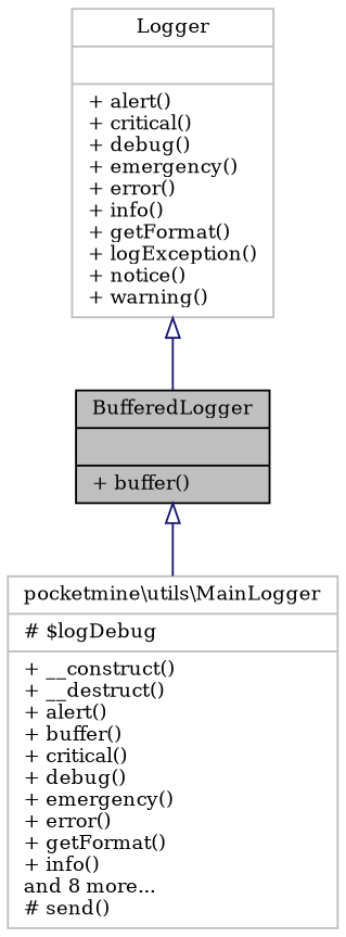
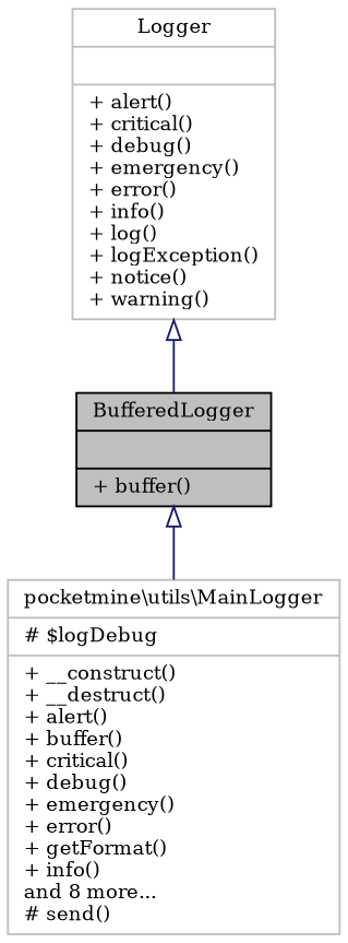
  digraph {
    fontname="DejaVu Serif"
    node [color=grey75 fillcolor=white fontname="DejaVu Serif" fontsize=10 shape=record style=filled]
    edge [arrowtail=onormal color=midnightblue dir=back fontname="DejaVu Serif" fontsize=10 labelfontname=Helvetica labelfontsize=10 style=solid]
    n1 [color=black fillcolor=grey75 fontcolor=black height=0.2 label="{BufferedLogger\n||+ buffer()\l}" width=0.4]
    n2 [height=0.2 label="{pocketmine\\utils\\MainLogger\n|# $logDebug\l|+ __construct()\l+ __destruct()\l+ alert()\l+ buffer()\l+ critical()\l+ debug()\l+ emergency()\l+ error()\l+ getFormat()\l+ info()\land 8 more...\l# send()\l}" width=0.4]
-   n3 [height=0.2 label="{Logger\n||+ alert()\l+ critical()\l+ debug()\l+ emergency()\l+ error()\l+ info()\l+ getFormat()\l+ logException()\l+ notice()\l+ warning()\l}" width=0.4]
+   n3 [height=0.2 label="{Logger\n||+ alert()\l+ critical()\l+ debug()\l+ emergency()\l+ error()\l+ info()\l+ log()\l+ logException()\l+ notice()\l+ warning()\l}" width=0.4]
    n1 -> n2
    n3 -> n1
  }
